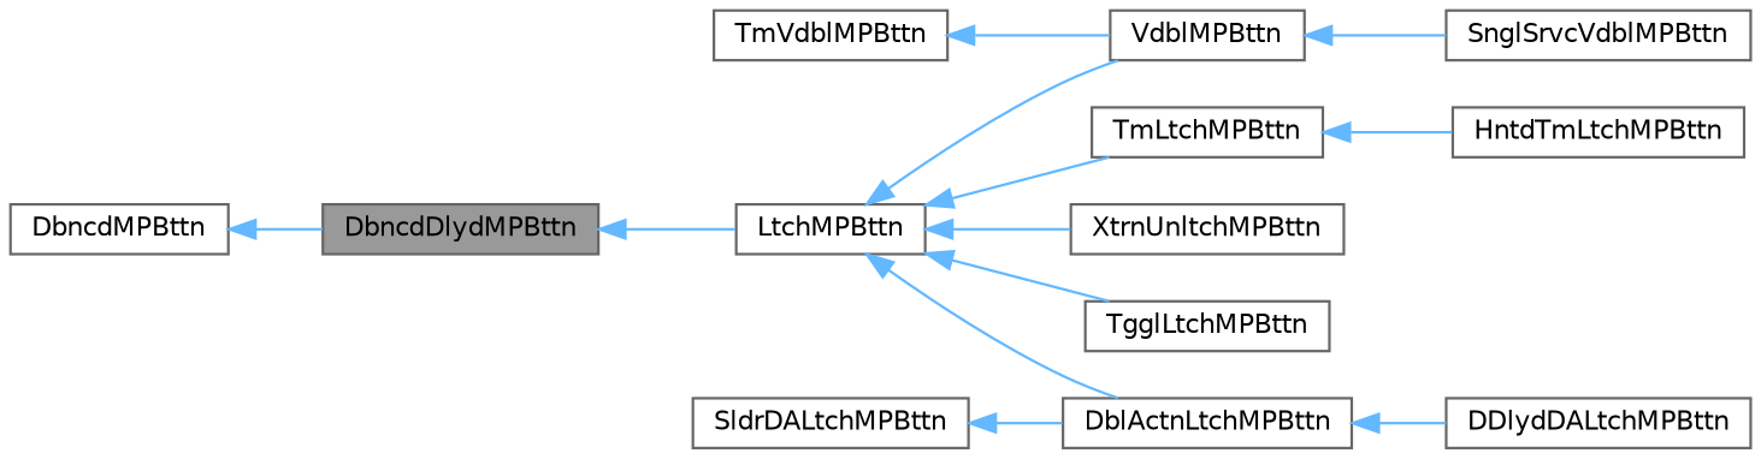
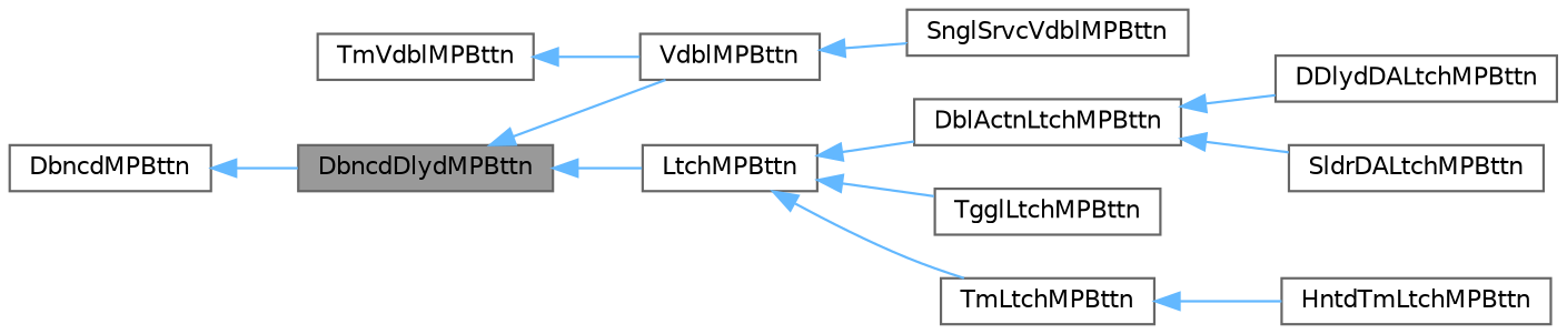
  digraph {
    rankdir=LR
    node [color=gray40 fillcolor=white fontname=Helvetica fontsize=10 shape=box style=filled]
    edge [color=steelblue1 dir=back fontname=Helvetica fontsize=10 labelfontname=Helvetica labelfontsize=10 style=solid]
    n1 [fillcolor=grey60 fontcolor=black height=0.2 label=DbncdDlydMPBttn width=0.4]
    n2 [height=0.2 label=LtchMPBttn width=0.4]
    n3 [height=0.2 label=VdblMPBttn width=0.4]
    n4 [height=0.2 label=DblActnLtchMPBttn width=0.4]
    n5 [height=0.2 label=TgglLtchMPBttn width=0.4]
    n6 [height=0.2 label=TmLtchMPBttn width=0.4]
-   n7 [height=0.2 label=XtrnUnltchMPBttn width=0.4]
    n8 [height=0.2 label=SnglSrvcVdblMPBttn width=0.4]
    n9 [height=0.2 label=DbncdMPBttn width=0.4]
    n10 [height=0.2 label=DDlydDALtchMPBttn width=0.4]
    n11 [height=0.2 label=SldrDALtchMPBttn width=0.4]
    n12 [height=0.2 label=HntdTmLtchMPBttn width=0.4]
    n13 [height=0.2 label=TmVdblMPBttn width=0.4]
    n1 -> n2
-   n2 -> n3
+   n1 -> n3
    n2 -> n4
    n2 -> n5
    n2 -> n6
-   n2 -> n7
    n3 -> n8
    n4 -> n10
-   n11 -> n4
+   n4 -> n11
    n6 -> n12
    n9 -> n1
    n13 -> n3
  }
